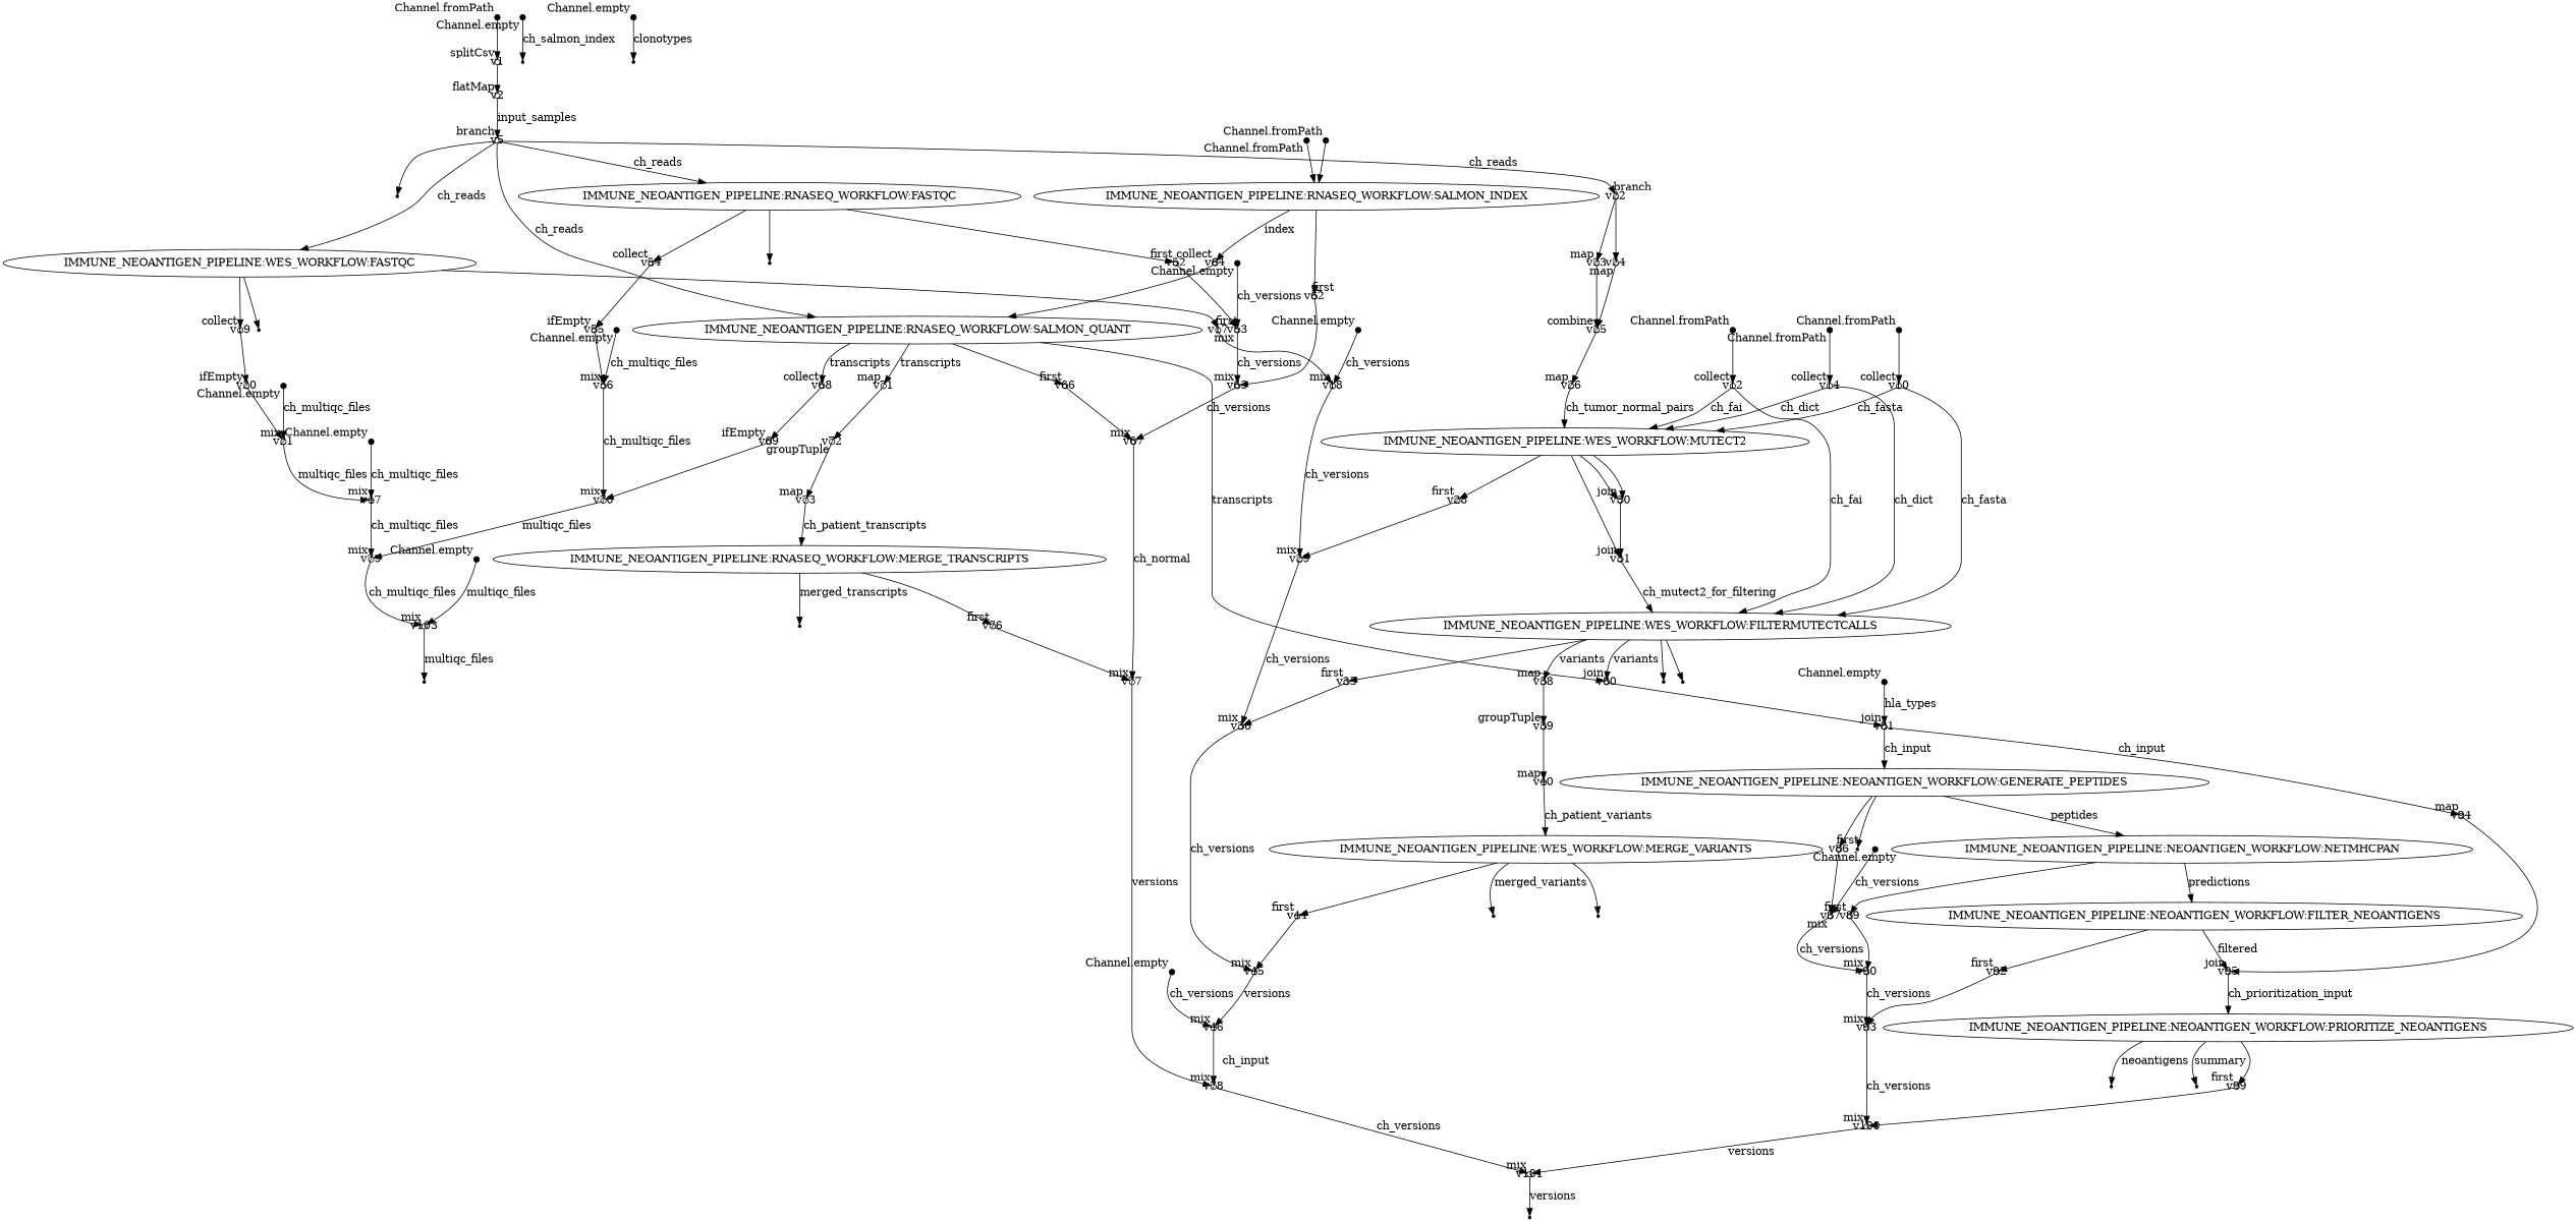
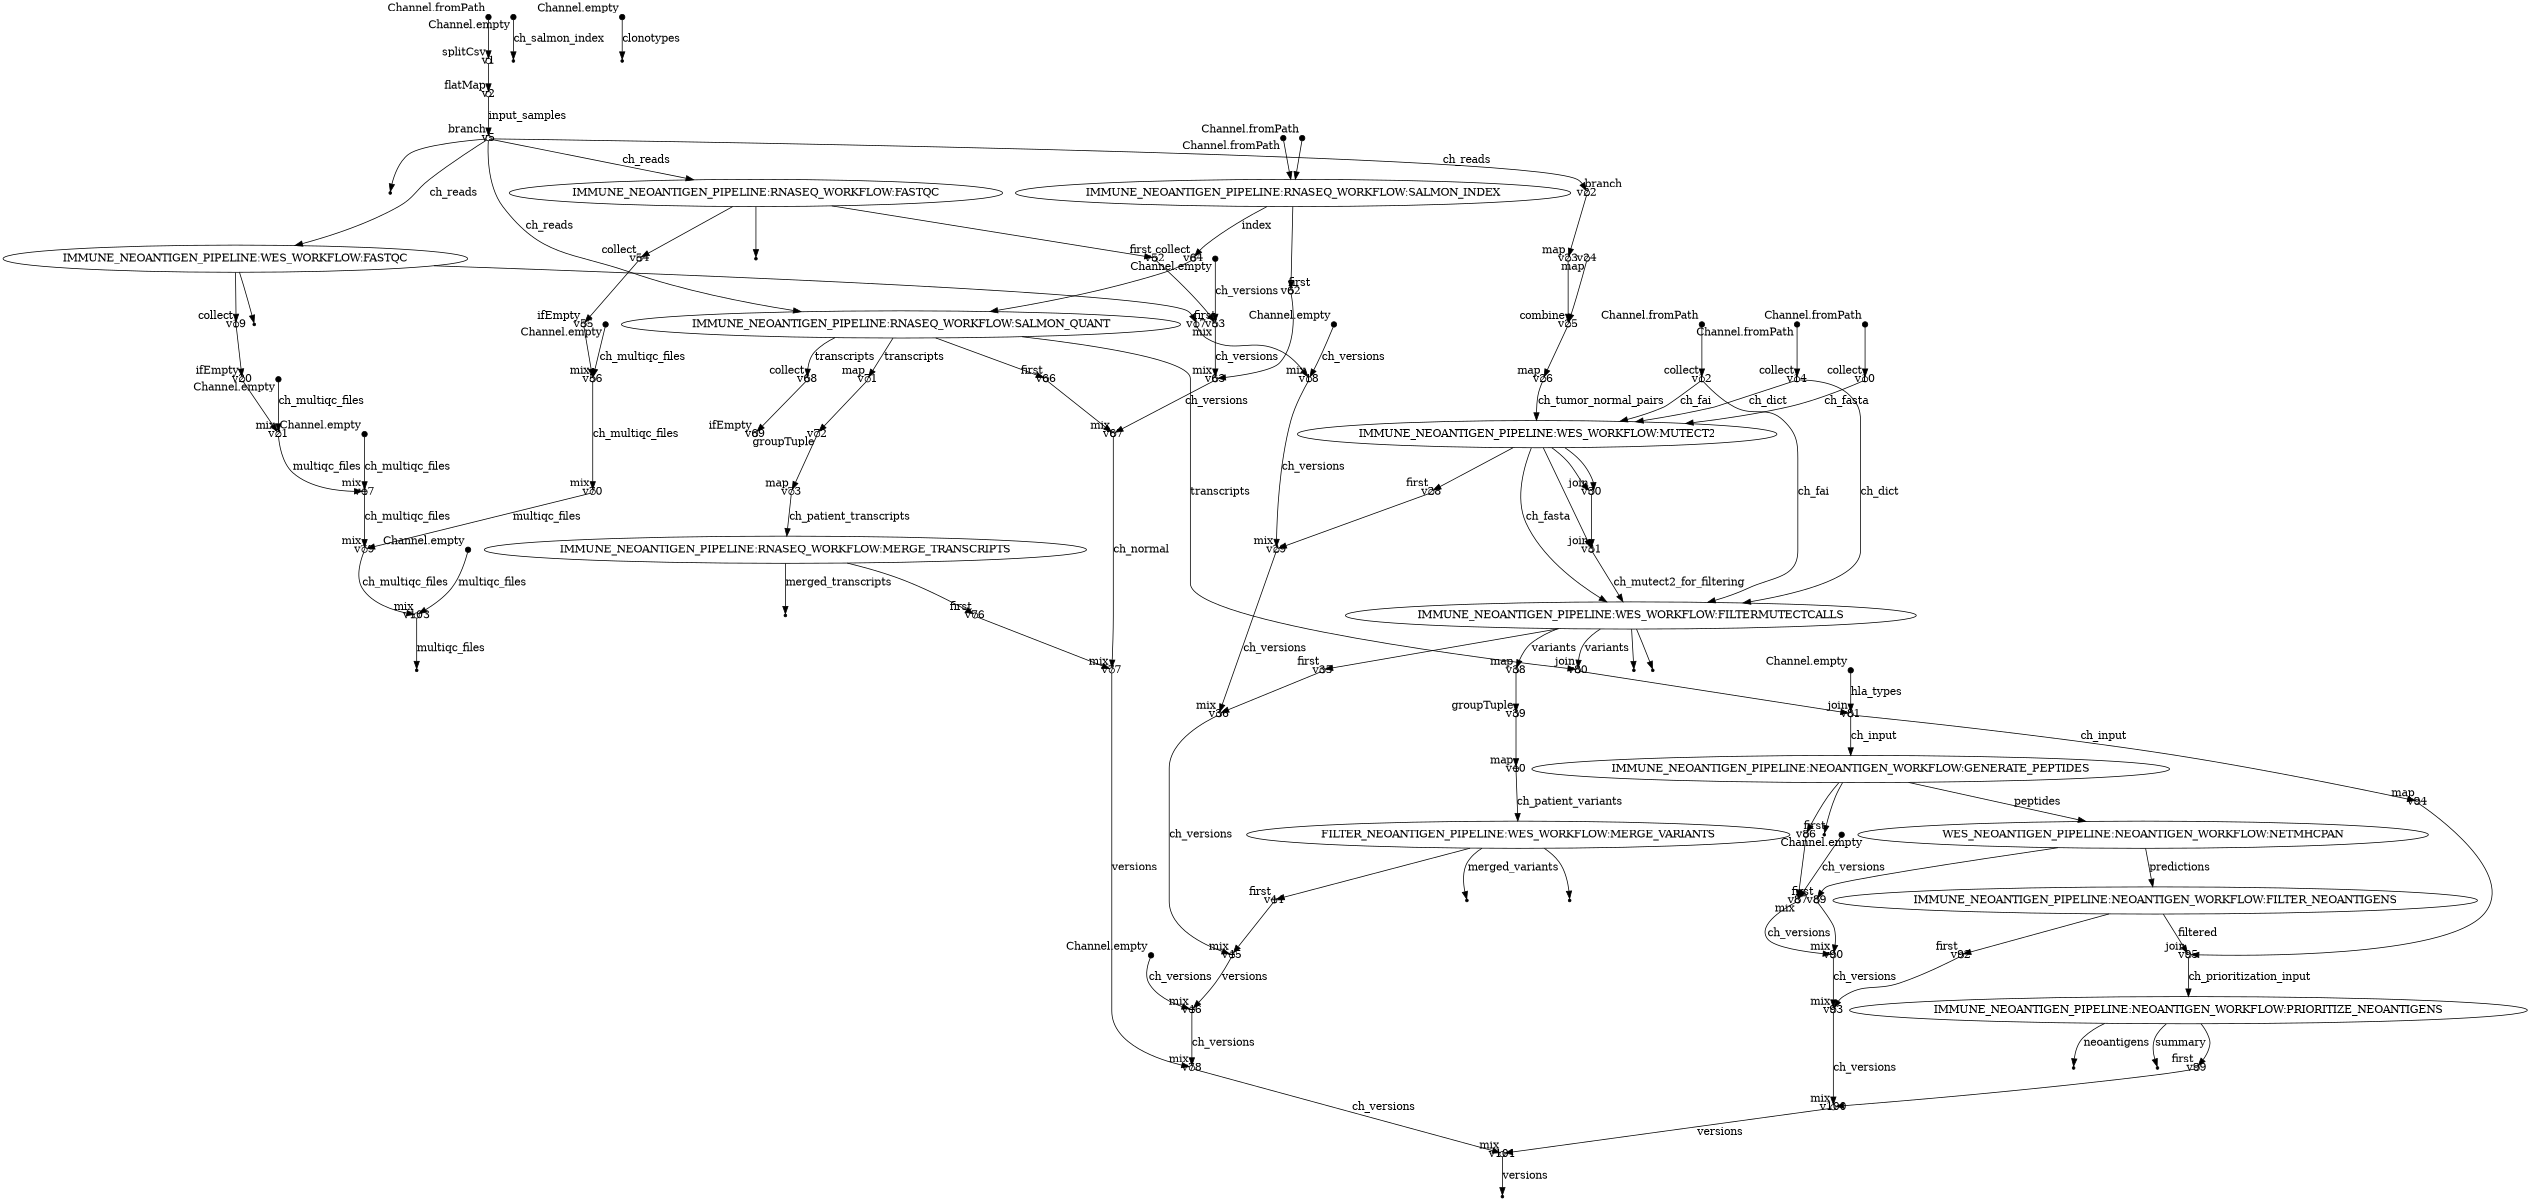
  digraph {
    rankdir=TB
    node [fixedsize=true shape=circle]
    v0 [shape=point width=0.1 xlabel="Channel.fromPath"]
    v1 [width=0.1 xlabel=splitCsv]
    v2 [width=0.1 xlabel=flatMap]
    v5 [width=0.1 xlabel=branch]
    n5 [label="IMMUNE_NEOANTIGEN_PIPELINE:WES_WORKFLOW:FASTQC" fixedsize="" shape=""]
    n6 [label="IMMUNE_NEOANTIGEN_PIPELINE:RNASEQ_WORKFLOW:FASTQC" fixedsize="" shape=""]
    v6 [shape=point fixedsize=""]
    v22 [width=0.1 xlabel=branch]
    n9 [label="IMMUNE_NEOANTIGEN_PIPELINE:RNASEQ_WORKFLOW:SALMON_QUANT" fixedsize="" shape=""]
    v16 [shape=point fixedsize=""]
    v19 [width=0.1 xlabel=collect]
    v17 [width=0.1 xlabel=first]
    v51 [shape=point fixedsize=""]
    v54 [width=0.1 xlabel=collect]
    v52 [width=0.1 xlabel=first]
    v23 [width=0.1 xlabel=map]
    v24 [width=0.1 xlabel=map]
    v80 [width=0.1 xlabel=join]
    v68 [width=0.1 xlabel=collect]
    v66 [width=0.1 xlabel=first]
    v71 [width=0.1 xlabel=map]
    v3 [shape=point width=0.1 xlabel="Channel.empty"]
    v46 [width=0.1 xlabel=mix]
    v78 [width=0.1 xlabel=mix]
    v101 [width=0.1 xlabel=mix]
    v4 [shape=point width=0.1 xlabel="Channel.empty"]
    v47 [width=0.1 xlabel=mix]
    v79 [width=0.1 xlabel=mix]
    v103 [width=0.1 xlabel=mix]
    v20 [width=0.1 xlabel=ifEmpty]
    v18 [width=0.1 xlabel=mix]
    v55 [width=0.1 xlabel=ifEmpty]
    v53 [width=0.1 xlabel=mix]
    v7 [shape=point width=0.1 xlabel="Channel.empty"]
    v29 [width=0.1 xlabel=mix]
    v36 [width=0.1 xlabel=mix]
    v8 [shape=point width=0.1 xlabel="Channel.empty"]
    v21 [width=0.1 xlabel=mix]
    v9 [shape=point width=0.1 xlabel="Channel.fromPath"]
    v10 [width=0.1 xlabel=collect]
    n41 [label="IMMUNE_NEOANTIGEN_PIPELINE:WES_WORKFLOW:MUTECT2" fixedsize="" shape=""]
    n42 [label="IMMUNE_NEOANTIGEN_PIPELINE:WES_WORKFLOW:FILTERMUTECTCALLS" fixedsize="" shape=""]
    v30 [width=0.1 xlabel=join]
    v31 [width=0.1 xlabel=join]
    v28 [width=0.1 xlabel=first]
    v38 [width=0.1 xlabel=map]
    v34 [shape=point fixedsize=""]
    v33 [shape=point fixedsize=""]
    v35 [width=0.1 xlabel=first]
    v11 [shape=point width=0.1 xlabel="Channel.fromPath"]
    v12 [width=0.1 xlabel=collect]
    v13 [shape=point width=0.1 xlabel="Channel.fromPath"]
    v14 [width=0.1 xlabel=collect]
    v45 [width=0.1 xlabel=mix]
    v25 [width=0.1 xlabel=combine]
    v26 [width=0.1 xlabel=map]
    v39 [width=0.1 xlabel=groupTuple]
    v81 [width=0.1 xlabel=join]
    v40 [width=0.1 xlabel=map]
    v37 [shape=point width=0.1 xlabel="Channel.empty"]
    n61 [label="IMMUNE_NEOANTIGEN_PIPELINE:NEOANTIGEN_WORKFLOW:GENERATE_PEPTIDES" fixedsize="" shape=""]
    v94 [width=0.1 xlabel=map]
-   n63 [label="IMMUNE_NEOANTIGEN_PIPELINE:NEOANTIGEN_WORKFLOW:NETMHCPAN" fixedsize="" shape=""]
+   n63 [label="WES_NEOANTIGEN_PIPELINE:NEOANTIGEN_WORKFLOW:NETMHCPAN" fixedsize="" shape=""]
    v85 [shape=point fixedsize=""]
    v86 [width=0.1 xlabel=first]
    v95 [width=0.1 xlabel=join]
-   n67 [label="IMMUNE_NEOANTIGEN_PIPELINE:WES_WORKFLOW:MERGE_VARIANTS" fixedsize="" shape=""]
+   n67 [label="FILTER_NEOANTIGEN_PIPELINE:WES_WORKFLOW:MERGE_VARIANTS" fixedsize="" shape=""]
    v43 [shape=point fixedsize=""]
    v42 [shape=point fixedsize=""]
    v44 [width=0.1 xlabel=first]
    v102 [shape=point fixedsize=""]
    v104 [shape=point fixedsize=""]
    v48 [shape=point width=0.1 xlabel="Channel.empty"]
    v63 [width=0.1 xlabel=mix]
    v67 [width=0.1 xlabel=mix]
    v49 [shape=point width=0.1 xlabel="Channel.empty"]
    v56 [width=0.1 xlabel=mix]
    v70 [width=0.1 xlabel=mix]
    v77 [width=0.1 xlabel=mix]
    v57 [shape=point width=0.1 xlabel="Channel.empty"]
    v58 [shape=point fixedsize=""]
    v59 [shape=point width=0.1 xlabel="Channel.fromPath"]
    n83 [label="IMMUNE_NEOANTIGEN_PIPELINE:RNASEQ_WORKFLOW:SALMON_INDEX" fixedsize="" shape=""]
    v64 [width=0.1 xlabel=collect]
    v62 [width=0.1 xlabel=first]
    v60 [shape=point width=0.1 xlabel="Channel.fromPath"]
    v69 [width=0.1 xlabel=ifEmpty]
    v72 [width=0.1 xlabel=groupTuple]
    v73 [width=0.1 xlabel=map]
    n90 [label="IMMUNE_NEOANTIGEN_PIPELINE:RNASEQ_WORKFLOW:MERGE_TRANSCRIPTS" fixedsize="" shape=""]
    v75 [shape=point fixedsize=""]
    v76 [width=0.1 xlabel=first]
    n93 [label="IMMUNE_NEOANTIGEN_PIPELINE:NEOANTIGEN_WORKFLOW:FILTER_NEOANTIGENS" fixedsize="" shape=""]
    v89 [width=0.1 xlabel=first]
    v87 [width=0.1 xlabel=mix]
    v82 [shape=point width=0.1 xlabel="Channel.empty"]
    v90 [width=0.1 xlabel=mix]
    v93 [width=0.1 xlabel=mix]
    v83 [shape=point width=0.1 xlabel="Channel.empty"]
    v92 [width=0.1 xlabel=first]
    v100 [width=0.1 xlabel=mix]
    n102 [label="IMMUNE_NEOANTIGEN_PIPELINE:NEOANTIGEN_WORKFLOW:PRIORITIZE_NEOANTIGENS" fixedsize="" shape=""]
    v98 [shape=point fixedsize=""]
    v97 [shape=point fixedsize=""]
    v99 [width=0.1 xlabel=first]
    v105 [shape=point width=0.1 xlabel="Channel.empty"]
    v106 [shape=point fixedsize=""]
    v0 -> v1
    v1 -> v2
    v2 -> v5 [label=input_samples]
    v5 -> n5 [label=ch_reads]
    v5 -> n6 [label=ch_reads]
    v5 -> v6
    v5 -> v22 [label=ch_reads]
    v5 -> n9 [label=ch_reads]
    n5 -> v16
    n5 -> v19
    n5 -> v17
    n6 -> v51
    n6 -> v54
    n6 -> v52
    v22 -> v23
-   v22 -> v24
    n9 -> v80 [label=transcripts]
    n9 -> v68 [label=transcripts]
    n9 -> v66
    n9 -> v71 [label=transcripts]
    v19 -> v20
    v17 -> v18
    v54 -> v55
    v52 -> v53
    v23 -> v25
    v24 -> v25
    v80 -> v81
    v68 -> v69
    v66 -> v67
    v71 -> v72
    v3 -> v46 [label=ch_versions]
-   v46 -> v78 [label=ch_input]
+   v46 -> v78 [label=ch_versions]
    v78 -> v101 [label=ch_versions]
    v101 -> v102 [label=versions]
    v4 -> v47 [label=ch_multiqc_files]
    v47 -> v79 [label=ch_multiqc_files]
    v79 -> v103 [label=ch_multiqc_files]
    v103 -> v104 [label=multiqc_files]
    v20 -> v21
    v18 -> v29 [label=ch_versions]
    v55 -> v56
    v53 -> v63 [label=ch_versions]
    v7 -> v18 [label=ch_versions]
    v29 -> v36 [label=ch_versions]
    v36 -> v45 [label=ch_versions]
    v8 -> v21 [label=ch_multiqc_files]
    v21 -> v47 [label=multiqc_files]
    v9 -> v10
    v10 -> n41 [label=ch_fasta]
-   v10 -> n42 [label=ch_fasta]
+   n41 -> n42 [label=ch_fasta]
    n41 -> v30
    n41 -> v30
    n41 -> v31
    n41 -> v28
    n42 -> v80 [label=variants]
    n42 -> v38 [label=variants]
    n42 -> v34
    n42 -> v33
    n42 -> v35
    v30 -> v31
    v31 -> n42 [label=ch_mutect2_for_filtering]
    v28 -> v29
    v38 -> v39
    v35 -> v36
    v11 -> v12
    v12 -> n41 [label=ch_fai]
    v12 -> n42 [label=ch_fai]
    v13 -> v14
    v14 -> n41 [label=ch_dict]
    v14 -> n42 [label=ch_dict]
    v45 -> v46 [label=versions]
    v25 -> v26
    v26 -> n41 [label=ch_tumor_normal_pairs]
    v39 -> v40
    v81 -> n61 [label=ch_input]
    v81 -> v94 [label=ch_input]
    v40 -> n67 [label=ch_patient_variants]
    v37 -> v81 [label=hla_types]
    n61 -> n63 [label=peptides]
    n61 -> v85
    n61 -> v86
    v94 -> v95
    n63 -> n93 [label=predictions]
    n63 -> v89
    v86 -> v87
    v95 -> n102 [label=ch_prioritization_input]
    n67 -> v43 [label=merged_variants]
    n67 -> v42
    n67 -> v44
    v44 -> v45
    v48 -> v53 [label=ch_versions]
    v63 -> v67 [label=ch_versions]
    v67 -> v77 [label=ch_normal]
    v49 -> v56 [label=ch_multiqc_files]
    v56 -> v70 [label=ch_multiqc_files]
    v70 -> v79 [label=multiqc_files]
    v77 -> v78 [label=versions]
    v57 -> v58 [label=ch_salmon_index]
    v59 -> n83
    n83 -> v64 [label=index]
    n83 -> v62
    v64 -> n9
    v62 -> v63
    v60 -> n83
-   v69 -> v70
    v72 -> v73
    v73 -> n90 [label=ch_patient_transcripts]
    n90 -> v75 [label=merged_transcripts]
    n90 -> v76
    v76 -> v77
    n93 -> v95 [label=filtered]
    n93 -> v92
    v89 -> v90
    v87 -> v90 [label=ch_versions]
    v82 -> v87 [label=ch_versions]
    v90 -> v93 [label=ch_versions]
    v93 -> v100 [label=ch_versions]
    v83 -> v103 [label=multiqc_files]
    v92 -> v93
    v100 -> v101 [label=versions]
    n102 -> v98 [label=neoantigens]
    n102 -> v97 [label=summary]
    n102 -> v99
    v99 -> v100
    v105 -> v106 [label=clonotypes]
  }
